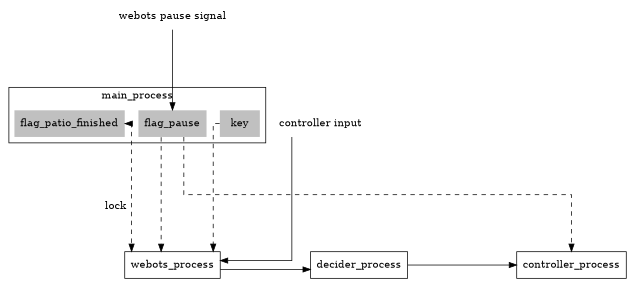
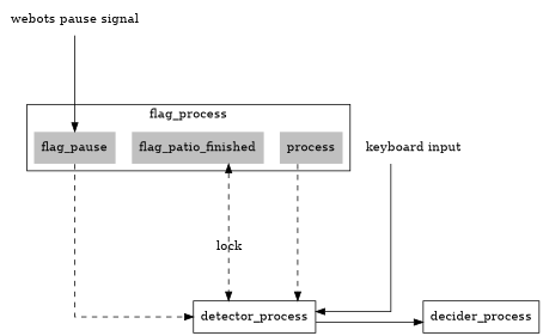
  digraph {
    ranksep=1.5
    splines=ortho
    node [shape=none]
-   detector_process [shape=box label=webots_process]
+   detector_process [shape=box]
    decider_process [shape=box]
-   controller_process [shape=box]
    flag_pause [fillcolor=grey style=filled]
    flag_patio_finished [fillcolor=grey style=filled]
-   key [fillcolor=grey style=filled]
-   "keyboard input" [label="controller input"]
+   key [fillcolor=grey style=filled label=process]
+   "keyboard input"
    "webots pause signal"
    subgraph sub_1 {
      rank=same
      detector_process
      decider_process
-     controller_process
    }
    subgraph cluster_2 {
-     label=main_process
+     label=flag_process
      flag_pause
      flag_patio_finished
      key
    }
    detector_process -> decider_process [label="signals\n(signal_queue)"]
-   decider_process -> controller_process [label="commands\n(command_queue)"]
    flag_pause -> detector_process [style=dashed]
-   flag_pause -> controller_process [style=dashed]
    flag_patio_finished -> detector_process [dir=both label="\l\llock" style=dashed]
    key -> detector_process [style=dashed]
    "keyboard input" -> detector_process
    "webots pause signal" -> flag_pause
  }
